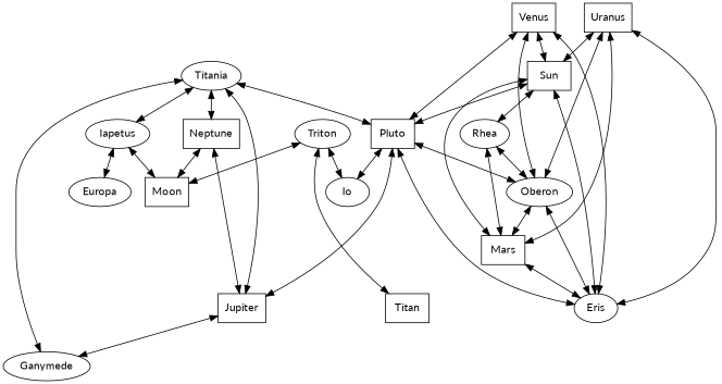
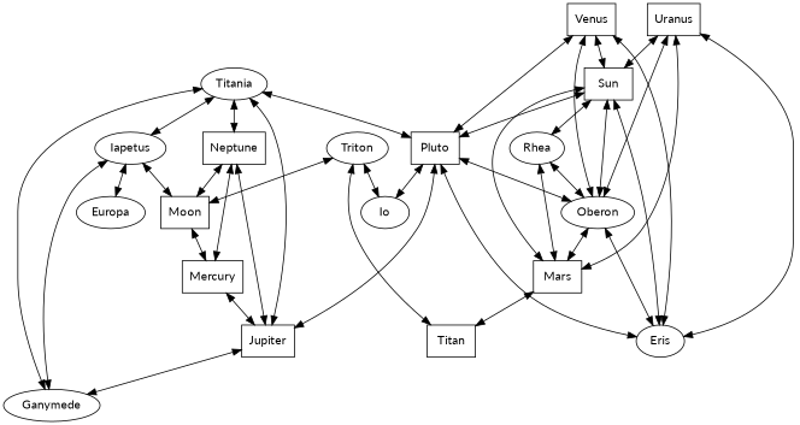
  digraph {
    fontname=Lato
    node [fillcolor="#0003E8" fontname=Lato shape=box]
    edge [dir=both fontname=Lato]
    n1 [label=Neptune]
+   n2 [label=Mercury]
    n3 [label=Moon]
    n4 [label=Jupiter]
    Ganymede [fillcolor="" shape=""]
    n6 [label=Uranus]
    n7 [label=Sun]
    n8 [label=Mars]
    Eris [fillcolor="" shape=""]
    Oberon [fillcolor="" shape=""]
    Rhea [fillcolor="" shape=""]
    n12 [label=Pluto]
    n13 [label=Titan]
    Io [fillcolor="" shape=""]
    n15 [label=Venus]
    Iapetus [fillcolor="" shape=""]
    Europa [fillcolor="" shape=""]
    Titania [fillcolor="" shape=""]
    Triton [fillcolor="" shape=""]
+   n1 -> n2
    n1 -> n3
    n1 -> n4
+   n2 -> n4
+   n3 -> n2
    n4 -> Ganymede
    n6 -> n7
    n6 -> n8
    n6 -> Eris
    n6 -> Oberon
    n7 -> n8
    n7 -> Eris
+   n7 -> Oberon
    n7 -> Rhea
    n7 -> n12
-   n8 -> Eris
+   n8 -> n13
    Oberon -> n8
    Oberon -> Eris
    Rhea -> n8
    Rhea -> Oberon
    n12 -> n4
    n12 -> Eris
    n12 -> Oberon
    n12 -> Io
    n15 -> n7
    n15 -> Eris
    n15 -> Oberon
    n15 -> n12
    Iapetus -> n3
+   Iapetus -> Ganymede
    Iapetus -> Europa
    Titania -> n1
    Titania -> n4
    Titania -> Ganymede
    Titania -> n12
    Titania -> Iapetus
    Triton -> n3
    Triton -> n13
    Triton -> Io
  }
